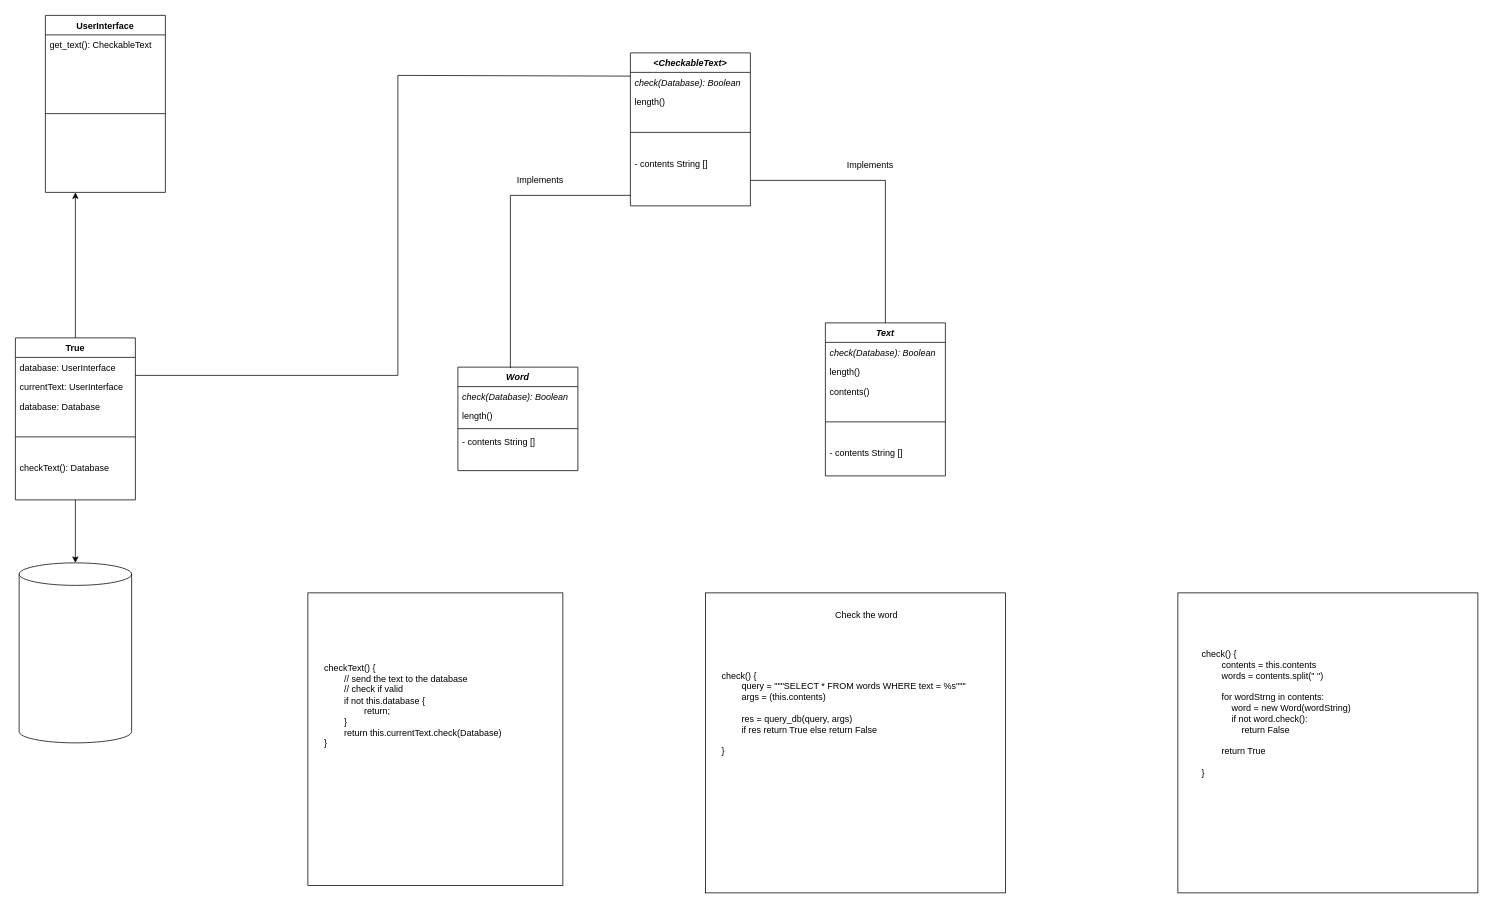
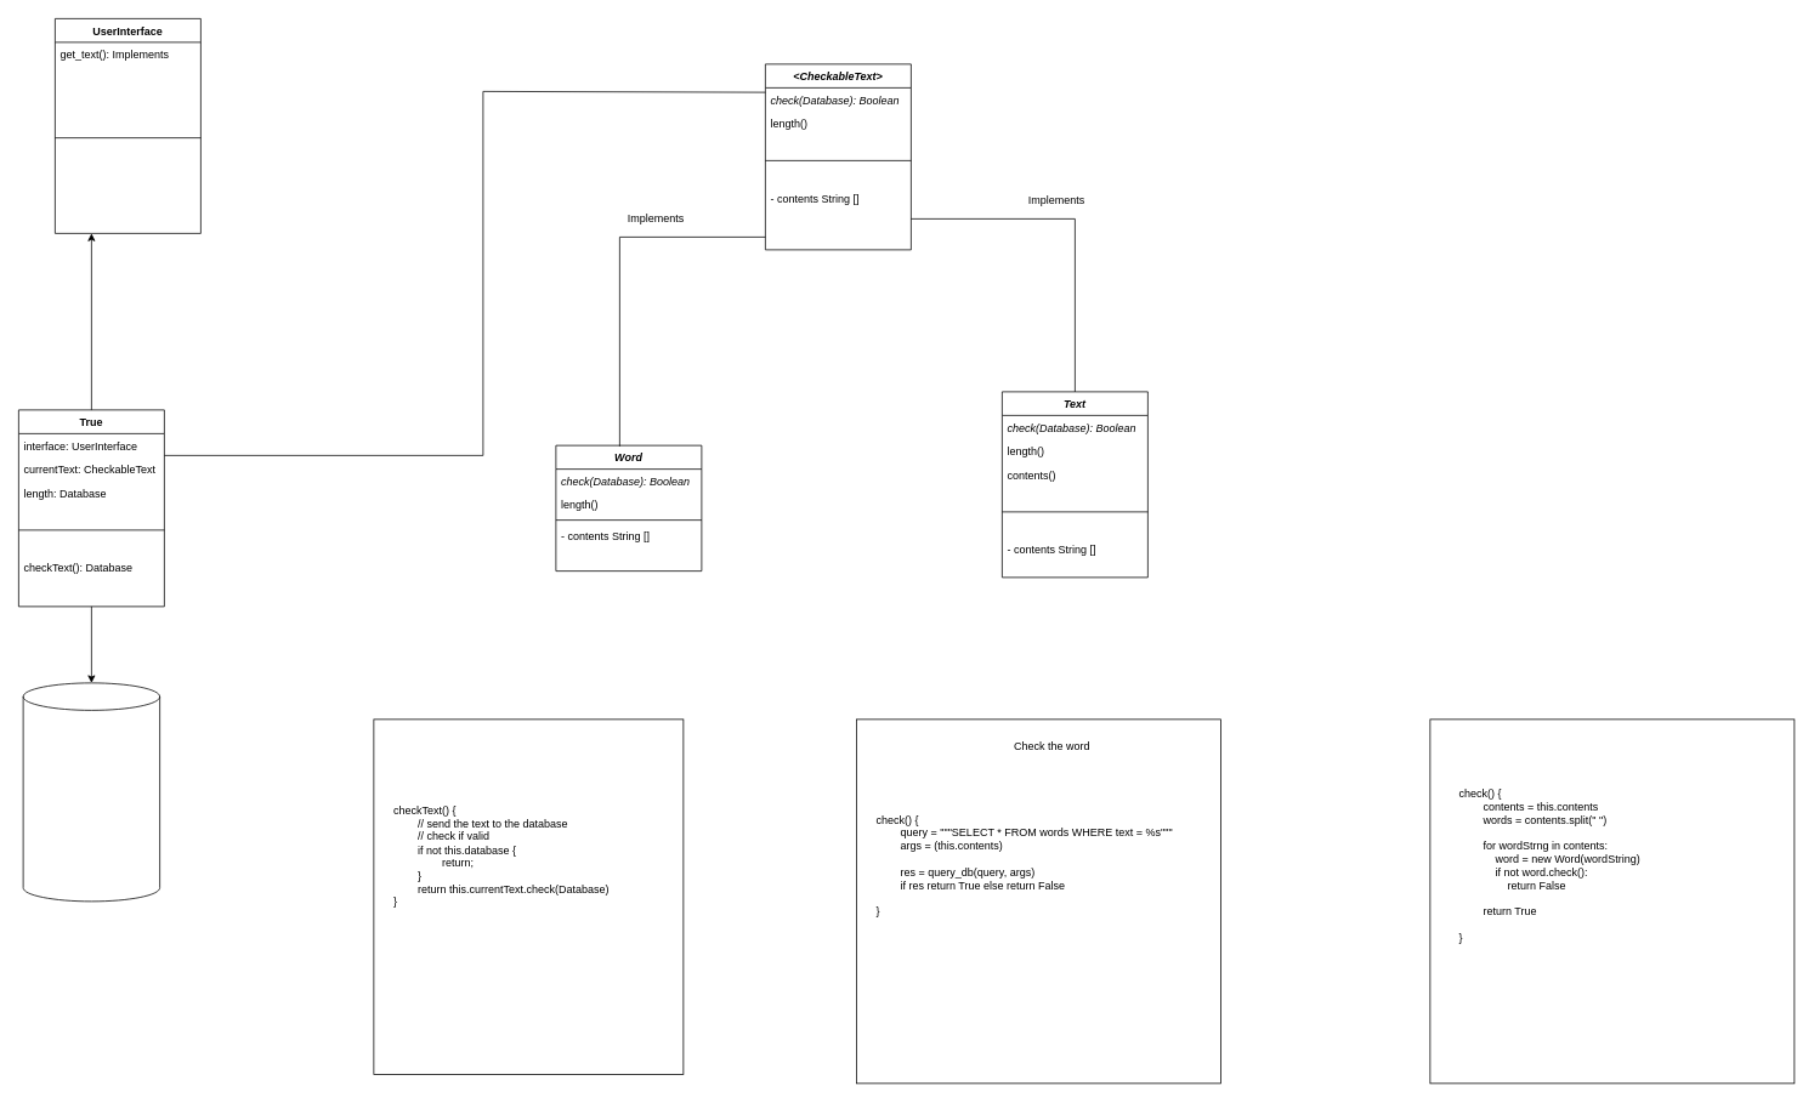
  <mxCell id="0" />
  <mxCell id="1" parent="0" />
  <mxCell id="2" value="Text" style="swimlane;fontStyle=3;align=center;verticalAlign=top;childLayout=stackLayout;horizontal=1;startSize=26;horizontalStack=0;resizeParent=1;resizeLast=0;collapsible=1;marginBottom=0;rounded=0;shadow=0;strokeWidth=1;" parent="1" vertex="1"><mxGeometry x="1100" y="430" width="160" height="204" as="geometry"><mxRectangle x="230" y="140" width="160" height="26" as="alternateBounds" /></mxGeometry></mxCell>
  <mxCell id="3" value="check(Database): Boolean" style="text;align=left;verticalAlign=top;spacingLeft=4;spacingRight=4;overflow=hidden;rotatable=0;points=[[0,0.5],[1,0.5]];portConstraint=eastwest;fontStyle=2" parent="2" vertex="1"><mxGeometry y="26" width="160" height="26" as="geometry" /></mxCell>
  <mxCell id="4" value="length()" style="text;align=left;verticalAlign=top;spacingLeft=4;spacingRight=4;overflow=hidden;rotatable=0;points=[[0,0.5],[1,0.5]];portConstraint=eastwest;rounded=0;shadow=0;html=0;" parent="2" vertex="1"><mxGeometry y="52" width="160" height="26" as="geometry" /></mxCell>
  <mxCell id="5" value="contents()" style="text;align=left;verticalAlign=top;spacingLeft=4;spacingRight=4;overflow=hidden;rotatable=0;points=[[0,0.5],[1,0.5]];portConstraint=eastwest;rounded=0;shadow=0;html=0;" vertex="1" parent="2"><mxGeometry y="78" width="160" height="26" as="geometry" /></mxCell>
  <mxCell id="6" value="" style="line;html=1;strokeWidth=1;align=left;verticalAlign=middle;spacingTop=-1;spacingLeft=3;spacingRight=3;rotatable=0;labelPosition=right;points=[];portConstraint=eastwest;" parent="2" vertex="1"><mxGeometry y="104" width="160" height="56" as="geometry" /></mxCell>
  <mxCell id="7" value="- contents String []" style="text;align=left;verticalAlign=top;spacingLeft=4;spacingRight=4;overflow=hidden;rotatable=0;points=[[0,0.5],[1,0.5]];portConstraint=eastwest;rounded=0;shadow=0;html=0;" parent="2" vertex="1"><mxGeometry y="160" width="160" height="26" as="geometry" /></mxCell>
  <mxCell id="8" value="UserInterface" style="swimlane;fontStyle=1;align=center;verticalAlign=top;childLayout=stackLayout;horizontal=1;startSize=26;horizontalStack=0;resizeParent=1;resizeLast=0;collapsible=1;marginBottom=0;rounded=0;shadow=0;strokeWidth=1;" vertex="1" parent="1"><mxGeometry x="60" y="20" width="160" height="236" as="geometry"><mxRectangle x="340" y="380" width="170" height="26" as="alternateBounds" /></mxGeometry></mxCell>
- <mxCell id="9" value="get_text(): CheckableText" style="text;align=left;verticalAlign=top;spacingLeft=4;spacingRight=4;overflow=hidden;rotatable=0;points=[[0,0.5],[1,0.5]];portConstraint=eastwest;" vertex="1" parent="8"><mxGeometry y="26" width="160" height="26" as="geometry" /></mxCell>
+ <mxCell id="9" value="get_text(): Implements" style="text;align=left;verticalAlign=top;spacingLeft=4;spacingRight=4;overflow=hidden;rotatable=0;points=[[0,0.5],[1,0.5]];portConstraint=eastwest;" vertex="1" parent="8"><mxGeometry y="26" width="160" height="26" as="geometry" /></mxCell>
  <mxCell id="10" value="" style="line;html=1;strokeWidth=1;align=left;verticalAlign=middle;spacingTop=-1;spacingLeft=3;spacingRight=3;rotatable=0;labelPosition=right;points=[];portConstraint=eastwest;" vertex="1" parent="8"><mxGeometry y="52" width="160" height="158" as="geometry" /></mxCell>
  <mxCell id="11" value="True" style="swimlane;fontStyle=1;align=center;verticalAlign=top;childLayout=stackLayout;horizontal=1;startSize=26;horizontalStack=0;resizeParent=1;resizeLast=0;collapsible=1;marginBottom=0;rounded=0;shadow=0;strokeWidth=1;" vertex="1" parent="1"><mxGeometry x="20" y="450" width="160" height="216" as="geometry"><mxRectangle x="550" y="140" width="160" height="26" as="alternateBounds" /></mxGeometry></mxCell>
- <mxCell id="12" value="database: UserInterface" style="text;align=left;verticalAlign=top;spacingLeft=4;spacingRight=4;overflow=hidden;rotatable=0;points=[[0,0.5],[1,0.5]];portConstraint=eastwest;" vertex="1" parent="11"><mxGeometry y="26" width="160" height="26" as="geometry" /></mxCell>
- <mxCell id="13" value="currentText: UserInterface" style="text;align=left;verticalAlign=top;spacingLeft=4;spacingRight=4;overflow=hidden;rotatable=0;points=[[0,0.5],[1,0.5]];portConstraint=eastwest;rounded=0;shadow=0;html=0;" vertex="1" parent="11"><mxGeometry y="52" width="160" height="26" as="geometry" /></mxCell>
- <mxCell id="14" value="database: Database" style="text;align=left;verticalAlign=top;spacingLeft=4;spacingRight=4;overflow=hidden;rotatable=0;points=[[0,0.5],[1,0.5]];portConstraint=eastwest;rounded=0;shadow=0;html=0;" vertex="1" parent="11"><mxGeometry y="78" width="160" height="26" as="geometry" /></mxCell>
+ <mxCell id="12" value="interface: UserInterface" style="text;align=left;verticalAlign=top;spacingLeft=4;spacingRight=4;overflow=hidden;rotatable=0;points=[[0,0.5],[1,0.5]];portConstraint=eastwest;" vertex="1" parent="11"><mxGeometry y="26" width="160" height="26" as="geometry" /></mxCell>
+ <mxCell id="13" value="currentText: CheckableText" style="text;align=left;verticalAlign=top;spacingLeft=4;spacingRight=4;overflow=hidden;rotatable=0;points=[[0,0.5],[1,0.5]];portConstraint=eastwest;rounded=0;shadow=0;html=0;" vertex="1" parent="11"><mxGeometry y="52" width="160" height="26" as="geometry" /></mxCell>
+ <mxCell id="14" value="length: Database" style="text;align=left;verticalAlign=top;spacingLeft=4;spacingRight=4;overflow=hidden;rotatable=0;points=[[0,0.5],[1,0.5]];portConstraint=eastwest;rounded=0;shadow=0;html=0;" vertex="1" parent="11"><mxGeometry y="78" width="160" height="26" as="geometry" /></mxCell>
  <mxCell id="15" value="" style="line;html=1;strokeWidth=1;align=left;verticalAlign=middle;spacingTop=-1;spacingLeft=3;spacingRight=3;rotatable=0;labelPosition=right;points=[];portConstraint=eastwest;" vertex="1" parent="11"><mxGeometry y="104" width="160" height="56" as="geometry" /></mxCell>
  <mxCell id="16" value="checkText(): Database" style="text;align=left;verticalAlign=top;spacingLeft=4;spacingRight=4;overflow=hidden;rotatable=0;points=[[0,0.5],[1,0.5]];portConstraint=eastwest;rounded=0;shadow=0;html=0;" vertex="1" parent="11"><mxGeometry y="160" width="160" height="26" as="geometry" /></mxCell>
  <mxCell id="17" value="" style="shape=cylinder3;whiteSpace=wrap;html=1;boundedLbl=1;backgroundOutline=1;size=15;" vertex="1" parent="1"><mxGeometry x="25" y="750" width="150" height="240" as="geometry" /></mxCell>
  <mxCell id="18" value="" style="endArrow=classic;html=1;entryX=0.25;entryY=1;entryDx=0;entryDy=0;" edge="1" parent="1" target="8"><mxGeometry width="50" height="50" relative="1" as="geometry"><mxPoint x="100" y="450" as="sourcePoint" /><mxPoint x="150" y="400" as="targetPoint" /></mxGeometry></mxCell>
  <mxCell id="19" value="Word" style="swimlane;fontStyle=3;align=center;verticalAlign=top;childLayout=stackLayout;horizontal=1;startSize=26;horizontalStack=0;resizeParent=1;resizeLast=0;collapsible=1;marginBottom=0;rounded=0;shadow=0;strokeWidth=1;" vertex="1" parent="1"><mxGeometry x="610" y="489" width="160" height="138" as="geometry"><mxRectangle x="230" y="140" width="160" height="26" as="alternateBounds" /></mxGeometry></mxCell>
  <mxCell id="20" value="check(Database): Boolean" style="text;align=left;verticalAlign=top;spacingLeft=4;spacingRight=4;overflow=hidden;rotatable=0;points=[[0,0.5],[1,0.5]];portConstraint=eastwest;fontStyle=2" vertex="1" parent="19"><mxGeometry y="26" width="160" height="26" as="geometry" /></mxCell>
  <mxCell id="21" value="length()" style="text;align=left;verticalAlign=top;spacingLeft=4;spacingRight=4;overflow=hidden;rotatable=0;points=[[0,0.5],[1,0.5]];portConstraint=eastwest;rounded=0;shadow=0;html=0;" vertex="1" parent="19"><mxGeometry y="52" width="160" height="26" as="geometry" /></mxCell>
  <mxCell id="22" value="" style="line;html=1;strokeWidth=1;align=left;verticalAlign=middle;spacingTop=-1;spacingLeft=3;spacingRight=3;rotatable=0;labelPosition=right;points=[];portConstraint=eastwest;" vertex="1" parent="19"><mxGeometry y="78" width="160" height="8" as="geometry" /></mxCell>
  <mxCell id="23" value="- contents String []" style="text;align=left;verticalAlign=top;spacingLeft=4;spacingRight=4;overflow=hidden;rotatable=0;points=[[0,0.5],[1,0.5]];portConstraint=eastwest;rounded=0;shadow=0;html=0;" vertex="1" parent="19"><mxGeometry y="86" width="160" height="26" as="geometry" /></mxCell>
  <mxCell id="24" value="&lt;CheckableText&gt;" style="swimlane;fontStyle=3;align=center;verticalAlign=top;childLayout=stackLayout;horizontal=1;startSize=26;horizontalStack=0;resizeParent=1;resizeLast=0;collapsible=1;marginBottom=0;rounded=0;shadow=0;strokeWidth=1;" vertex="1" parent="1"><mxGeometry x="840" y="70" width="160" height="204" as="geometry"><mxRectangle x="230" y="140" width="160" height="26" as="alternateBounds" /></mxGeometry></mxCell>
  <mxCell id="25" value="check(Database): Boolean" style="text;align=left;verticalAlign=top;spacingLeft=4;spacingRight=4;overflow=hidden;rotatable=0;points=[[0,0.5],[1,0.5]];portConstraint=eastwest;fontStyle=2" vertex="1" parent="24"><mxGeometry y="26" width="160" height="26" as="geometry" /></mxCell>
  <mxCell id="26" value="length()" style="text;align=left;verticalAlign=top;spacingLeft=4;spacingRight=4;overflow=hidden;rotatable=0;points=[[0,0.5],[1,0.5]];portConstraint=eastwest;rounded=0;shadow=0;html=0;" vertex="1" parent="24"><mxGeometry y="52" width="160" height="26" as="geometry" /></mxCell>
  <mxCell id="27" value="" style="line;html=1;strokeWidth=1;align=left;verticalAlign=middle;spacingTop=-1;spacingLeft=3;spacingRight=3;rotatable=0;labelPosition=right;points=[];portConstraint=eastwest;" vertex="1" parent="24"><mxGeometry y="78" width="160" height="56" as="geometry" /></mxCell>
  <mxCell id="28" value="- contents String []" style="text;align=left;verticalAlign=top;spacingLeft=4;spacingRight=4;overflow=hidden;rotatable=0;points=[[0,0.5],[1,0.5]];portConstraint=eastwest;rounded=0;shadow=0;html=0;" vertex="1" parent="24"><mxGeometry y="134" width="160" height="26" as="geometry" /></mxCell>
  <mxCell id="29" value="" style="endArrow=none;html=1;" edge="1" parent="1"><mxGeometry width="50" height="50" relative="1" as="geometry"><mxPoint x="680" y="490" as="sourcePoint" /><mxPoint x="680" y="260" as="targetPoint" /></mxGeometry></mxCell>
  <mxCell id="30" value="" style="endArrow=none;html=1;" edge="1" parent="1"><mxGeometry width="50" height="50" relative="1" as="geometry"><mxPoint x="680" y="260" as="sourcePoint" /><mxPoint x="840" y="260" as="targetPoint" /></mxGeometry></mxCell>
  <mxCell id="31" value="Implements" style="text;html=1;strokeColor=none;fillColor=none;align=center;verticalAlign=middle;whiteSpace=wrap;rounded=0;" vertex="1" parent="1"><mxGeometry x="700" y="230" width="40" height="20" as="geometry" /></mxCell>
  <mxCell id="32" value="" style="endArrow=none;html=1;" edge="1" parent="1"><mxGeometry width="50" height="50" relative="1" as="geometry"><mxPoint x="1180" y="430" as="sourcePoint" /><mxPoint x="1180" y="240" as="targetPoint" /></mxGeometry></mxCell>
  <mxCell id="33" value="" style="endArrow=none;html=1;" edge="1" parent="1"><mxGeometry width="50" height="50" relative="1" as="geometry"><mxPoint x="1180" y="240" as="sourcePoint" /><mxPoint x="1000" y="240" as="targetPoint" /></mxGeometry></mxCell>
  <mxCell id="34" value="Implements" style="text;html=1;strokeColor=none;fillColor=none;align=center;verticalAlign=middle;whiteSpace=wrap;rounded=0;" vertex="1" parent="1"><mxGeometry x="1140" y="210" width="40" height="20" as="geometry" /></mxCell>
  <mxCell id="35" value="" style="endArrow=classic;html=1;exitX=0.5;exitY=1;exitDx=0;exitDy=0;" edge="1" parent="1" source="11" target="17"><mxGeometry width="50" height="50" relative="1" as="geometry"><mxPoint x="180" y="550" as="sourcePoint" /><mxPoint x="230" y="500" as="targetPoint" /></mxGeometry></mxCell>
  <mxCell id="36" value="" style="endArrow=none;html=1;" edge="1" parent="1"><mxGeometry width="50" height="50" relative="1" as="geometry"><mxPoint x="180" y="500" as="sourcePoint" /><mxPoint x="530" y="500" as="targetPoint" /></mxGeometry></mxCell>
  <mxCell id="37" value="" style="endArrow=none;html=1;" edge="1" parent="1"><mxGeometry width="50" height="50" relative="1" as="geometry"><mxPoint x="530" y="500" as="sourcePoint" /><mxPoint x="530" y="100" as="targetPoint" /></mxGeometry></mxCell>
  <mxCell id="38" value="" style="endArrow=none;html=1;entryX=0;entryY=0.192;entryDx=0;entryDy=0;entryPerimeter=0;" edge="1" parent="1" target="25"><mxGeometry width="50" height="50" relative="1" as="geometry"><mxPoint x="530" y="100" as="sourcePoint" /><mxPoint x="830" y="100" as="targetPoint" /></mxGeometry></mxCell>
  <mxCell id="39" value="" style="rounded=0;whiteSpace=wrap;html=1;" vertex="1" parent="1"><mxGeometry x="410" y="790" width="340" height="390" as="geometry" /></mxCell>
  <mxCell id="40" value="&lt;div align=&quot;left&quot;&gt;checkText() {&lt;/div&gt;&lt;div align=&quot;left&quot;&gt;&lt;span style=&quot;white-space: pre&quot;&gt;&#09;&lt;/span&gt;// send the text to the database&lt;/div&gt;&lt;div align=&quot;left&quot;&gt;&amp;nbsp;&amp;nbsp;&amp;nbsp;&amp;nbsp;&amp;nbsp;&amp;nbsp;&amp;nbsp; // check if valid&lt;/div&gt;&lt;div align=&quot;left&quot;&gt;&lt;span style=&quot;white-space: pre&quot;&gt;&#09;&lt;/span&gt;if not this.database {&lt;/div&gt;&lt;div align=&quot;left&quot;&gt;&lt;span style=&quot;white-space: pre&quot;&gt;&#09;&lt;/span&gt;&lt;span style=&quot;white-space: pre&quot;&gt;&#09;&lt;/span&gt;return;&lt;/div&gt;&lt;div align=&quot;left&quot;&gt;&amp;nbsp;&amp;nbsp;&amp;nbsp;&amp;nbsp;&amp;nbsp;&amp;nbsp;&amp;nbsp; }&lt;br&gt;&lt;/div&gt;&lt;div align=&quot;left&quot;&gt;&amp;nbsp;&amp;nbsp;&amp;nbsp;&amp;nbsp;&amp;nbsp;&amp;nbsp;&amp;nbsp; return this.currentText.check(Database)&lt;/div&gt;&lt;div align=&quot;left&quot;&gt;}&lt;/div&gt;&lt;div align=&quot;left&quot;&gt;&lt;br&gt;&lt;/div&gt;&lt;div align=&quot;left&quot;&gt;&lt;span style=&quot;white-space: pre&quot;&gt;&#09;&lt;/span&gt;&lt;br&gt;&lt;/div&gt;" style="text;html=1;strokeColor=none;fillColor=none;align=left;verticalAlign=middle;whiteSpace=wrap;rounded=0;" vertex="1" parent="1"><mxGeometry x="430" y="830" width="260" height="250" as="geometry" /></mxCell>
  <mxCell id="41" value="" style="rounded=0;whiteSpace=wrap;html=1;" vertex="1" parent="1"><mxGeometry x="940" y="790" width="400" height="400" as="geometry" /></mxCell>
  <mxCell id="42" value="&lt;div align=&quot;left&quot;&gt;check() {&lt;/div&gt;&lt;div align=&quot;left&quot;&gt;&lt;span style=&quot;white-space: pre&quot;&gt;&lt;span style=&quot;white-space: pre&quot;&gt;&#09;query = &lt;/span&gt;&quot;&quot;&quot;SELECT * FROM words WHERE text = %s&quot;&quot;&quot;&lt;/span&gt;&lt;/div&gt;&lt;div align=&quot;left&quot;&gt;&lt;span style=&quot;white-space: pre&quot;&gt;        args = (this.contents)&lt;/span&gt;&lt;/div&gt;&lt;div align=&quot;left&quot;&gt;&lt;span style=&quot;white-space: pre&quot;&gt;&lt;br&gt;&lt;/span&gt;&lt;/div&gt;&lt;div align=&quot;left&quot;&gt;&lt;span style=&quot;white-space: pre&quot;&gt;&lt;span style=&quot;white-space: pre&quot;&gt;        res = query_db(query, args)&lt;/span&gt;&lt;/span&gt;&lt;/div&gt;&lt;div align=&quot;left&quot;&gt;&lt;span style=&quot;white-space: pre&quot;&gt;&lt;span style=&quot;white-space: pre&quot;&gt;        if res return True else return False&lt;br&gt;&lt;/span&gt;&lt;/span&gt;&lt;/div&gt;&lt;div align=&quot;left&quot;&gt;&lt;span style=&quot;white-space: pre&quot;&gt;&lt;span style=&quot;white-space: pre&quot;&gt;&lt;/span&gt;&lt;br&gt;&lt;/span&gt;&lt;/div&gt;&lt;div align=&quot;left&quot;&gt;}&lt;/div&gt;&lt;div align=&quot;left&quot;&gt;&lt;br&gt;&lt;/div&gt;&lt;div align=&quot;left&quot;&gt;&lt;span style=&quot;white-space: pre&quot;&gt;&#09;&lt;/span&gt;&lt;br&gt;&lt;/div&gt;" style="text;html=1;strokeColor=none;fillColor=none;align=left;verticalAlign=middle;whiteSpace=wrap;rounded=0;" vertex="1" parent="1"><mxGeometry x="960" y="840" width="340" height="250" as="geometry" /></mxCell>
  <mxCell id="43" value="Check the word " style="text;html=1;strokeColor=none;fillColor=none;align=center;verticalAlign=middle;whiteSpace=wrap;rounded=0;" vertex="1" parent="1"><mxGeometry x="1095" y="810" width="120" height="20" as="geometry" /></mxCell>
  <mxCell id="44" value="" style="rounded=0;whiteSpace=wrap;html=1;" vertex="1" parent="1"><mxGeometry x="1570" y="790" width="400" height="400" as="geometry" /></mxCell>
  <mxCell id="45" value="&lt;div align=&quot;left&quot;&gt;check() {&lt;/div&gt;&lt;div align=&quot;left&quot;&gt;&amp;nbsp;&amp;nbsp;&amp;nbsp;&amp;nbsp;&amp;nbsp;&amp;nbsp;&amp;nbsp; contents = this.contents&lt;/div&gt;&lt;div align=&quot;left&quot;&gt;&amp;nbsp;&amp;nbsp;&amp;nbsp;&amp;nbsp;&amp;nbsp;&amp;nbsp;&amp;nbsp; words = contents.split(&quot; &quot;)&lt;/div&gt;&lt;div align=&quot;left&quot;&gt;&lt;br&gt;&lt;/div&gt;&lt;div align=&quot;left&quot;&gt;&amp;nbsp;&amp;nbsp;&amp;nbsp;&amp;nbsp;&amp;nbsp;&amp;nbsp;&amp;nbsp; for wordStrng in contents:&lt;/div&gt;&lt;div align=&quot;left&quot;&gt;&amp;nbsp;&amp;nbsp;&amp;nbsp;&amp;nbsp;&amp;nbsp;&amp;nbsp;&amp;nbsp;&amp;nbsp;&amp;nbsp;&amp;nbsp;&amp;nbsp; word = new Word(wordString)&lt;/div&gt;&lt;div align=&quot;left&quot;&gt;&amp;nbsp;&amp;nbsp;&amp;nbsp;&amp;nbsp;&amp;nbsp;&amp;nbsp;&amp;nbsp;&amp;nbsp;&amp;nbsp;&amp;nbsp;&amp;nbsp; if not word.check():&lt;/div&gt;&lt;div align=&quot;left&quot;&gt;&amp;nbsp;&amp;nbsp;&amp;nbsp;&amp;nbsp;&amp;nbsp;&amp;nbsp;&amp;nbsp;&amp;nbsp;&amp;nbsp;&amp;nbsp;&amp;nbsp;&amp;nbsp;&amp;nbsp;&amp;nbsp;&amp;nbsp; return False&lt;/div&gt;&lt;div align=&quot;left&quot;&gt;&lt;br&gt;&lt;/div&gt;&lt;div align=&quot;left&quot;&gt;&amp;nbsp;&amp;nbsp;&amp;nbsp;&amp;nbsp;&amp;nbsp;&amp;nbsp;&amp;nbsp; return True&lt;br&gt;&lt;/div&gt;&lt;div align=&quot;left&quot;&gt;&amp;nbsp;&amp;nbsp;&amp;nbsp;&amp;nbsp;&amp;nbsp;&amp;nbsp;&amp;nbsp;&amp;nbsp;&amp;nbsp;&amp;nbsp; &lt;br&gt;&lt;/div&gt;&lt;div align=&quot;left&quot;&gt;}&lt;/div&gt;&lt;div align=&quot;left&quot;&gt;&lt;br&gt;&lt;/div&gt;&lt;div align=&quot;left&quot;&gt;&lt;span style=&quot;white-space: pre&quot;&gt;&#09;&lt;/span&gt;&lt;br&gt;&lt;/div&gt;" style="text;html=1;strokeColor=none;fillColor=none;align=left;verticalAlign=middle;whiteSpace=wrap;rounded=0;" vertex="1" parent="1"><mxGeometry x="1600" y="840" width="340" height="250" as="geometry" /></mxCell>
